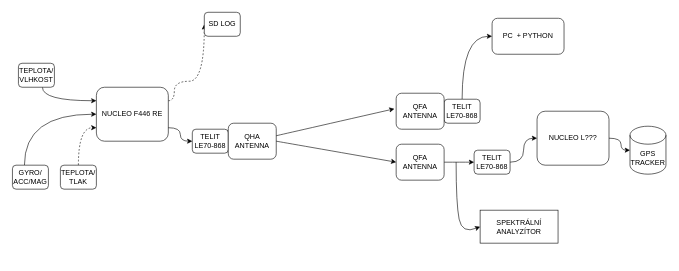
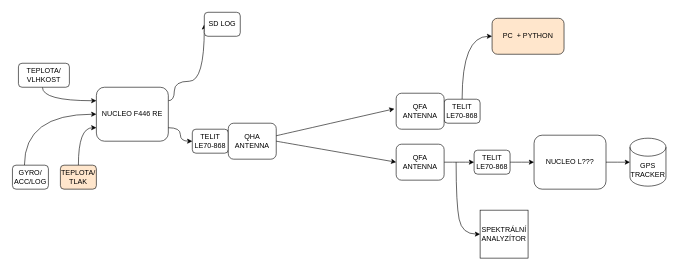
  <mxCell id="0" />
  <mxCell id="1" parent="0" />
- <mxCell id="2" style="edgeStyle=orthogonalEdgeStyle;curved=1;rounded=0;orthogonalLoop=1;jettySize=auto;html=1;exitX=1;exitY=0.25;exitDx=0;exitDy=0;entryX=0;entryY=0.5;entryDx=0;entryDy=0;dashed=1;" edge="1" parent="1" source="3" target="10"><mxGeometry relative="1" as="geometry"><mxPoint x="290" y="145" as="targetPoint" /><Array as="points"><mxPoint x="290" y="168" /><mxPoint x="290" y="135" /></Array></mxGeometry></mxCell>
+ <mxCell id="2" style="edgeStyle=orthogonalEdgeStyle;curved=1;rounded=0;orthogonalLoop=1;jettySize=auto;html=1;exitX=1;exitY=0.25;exitDx=0;exitDy=0;entryX=0;entryY=0.5;entryDx=0;entryDy=0;" edge="1" parent="1" source="3" target="10"><mxGeometry relative="1" as="geometry"><mxPoint x="290" y="145" as="targetPoint" /><Array as="points"><mxPoint x="290" y="168" /><mxPoint x="290" y="135" /></Array></mxGeometry></mxCell>
  <mxCell id="3" value="NUCLEO F446 RE" style="rounded=1;whiteSpace=wrap;html=1;" vertex="1" parent="1"><mxGeometry x="160" y="145" width="120" height="90" as="geometry" /></mxCell>
- <mxCell id="4" value="" style="edgeStyle=orthogonalEdgeStyle;curved=1;rounded=0;orthogonalLoop=1;jettySize=auto;html=1;entryX=0;entryY=0.75;entryDx=0;entryDy=0;dashed=1;" edge="1" parent="1" source="5" target="3"><mxGeometry relative="1" as="geometry"><Array as="points"><mxPoint x="130" y="213" /></Array></mxGeometry></mxCell>
- <mxCell id="5" value="TEPLOTA/&lt;br&gt;TLAK" style="rounded=1;whiteSpace=wrap;html=1;" vertex="1" parent="1"><mxGeometry x="100" y="275" width="60" height="40" as="geometry" /></mxCell>
+ <mxCell id="4" value="" style="edgeStyle=orthogonalEdgeStyle;curved=1;rounded=0;orthogonalLoop=1;jettySize=auto;html=1;entryX=0;entryY=0.75;entryDx=0;entryDy=0;" edge="1" parent="1" source="5" target="3"><mxGeometry relative="1" as="geometry"><Array as="points"><mxPoint x="130" y="213" /></Array></mxGeometry></mxCell>
+ <mxCell id="5" value="TEPLOTA/&lt;br&gt;TLAK" style="rounded=1;whiteSpace=wrap;html=1;fillColor=#ffe6cc;" vertex="1" parent="1"><mxGeometry x="100" y="275" width="60" height="40" as="geometry" /></mxCell>
  <mxCell id="6" style="edgeStyle=orthogonalEdgeStyle;curved=1;rounded=0;orthogonalLoop=1;jettySize=auto;html=1;entryX=0;entryY=0.25;entryDx=0;entryDy=0;" edge="1" parent="1" source="7" target="3"><mxGeometry relative="1" as="geometry"><Array as="points"><mxPoint x="70" y="168" /></Array></mxGeometry></mxCell>
- <mxCell id="7" value="TEPLOTA/&lt;br&gt;VLHKOST" style="rounded=1;whiteSpace=wrap;html=1;" vertex="1" parent="1"><mxGeometry x="30" y="105" width="60" height="40" as="geometry" /></mxCell>
+ <mxCell id="7" value="TEPLOTA/&lt;br&gt;VLHKOST" style="rounded=1;whiteSpace=wrap;html=1;" vertex="1" parent="1"><mxGeometry x="30" y="105" width="85" height="40" as="geometry" /></mxCell>
  <mxCell id="8" style="edgeStyle=orthogonalEdgeStyle;curved=1;rounded=0;orthogonalLoop=1;jettySize=auto;html=1;entryX=0;entryY=0.5;entryDx=0;entryDy=0;" edge="1" parent="1" source="9" target="3"><mxGeometry relative="1" as="geometry"><Array as="points"><mxPoint x="40" y="190" /></Array></mxGeometry></mxCell>
- <mxCell id="9" value="GYRO/&lt;br&gt;ACC/MAG" style="rounded=1;whiteSpace=wrap;html=1;" vertex="1" parent="1"><mxGeometry x="20" y="275" width="60" height="40" as="geometry" /></mxCell>
+ <mxCell id="9" value="GYRO/&lt;br&gt;ACC/LOG" style="rounded=1;whiteSpace=wrap;html=1;" vertex="1" parent="1"><mxGeometry x="20" y="275" width="60" height="40" as="geometry" /></mxCell>
  <mxCell id="10" value="SD LOG" style="rounded=1;whiteSpace=wrap;html=1;" vertex="1" parent="1"><mxGeometry x="340" y="20" width="60" height="40" as="geometry" /></mxCell>
  <mxCell id="11" style="edgeStyle=orthogonalEdgeStyle;curved=1;rounded=0;orthogonalLoop=1;jettySize=auto;html=1;exitX=1;exitY=0.75;exitDx=0;exitDy=0;" edge="1" parent="1" source="3" target="12"><mxGeometry relative="1" as="geometry" /></mxCell>
  <mxCell id="12" value="TELIT&lt;br&gt;LE70-868" style="rounded=1;whiteSpace=wrap;html=1;" vertex="1" parent="1"><mxGeometry x="320" y="215" width="60" height="40" as="geometry" /></mxCell>
  <mxCell id="13" style="edgeStyle=orthogonalEdgeStyle;curved=1;rounded=0;orthogonalLoop=1;jettySize=auto;html=1;exitX=0.5;exitY=0;exitDx=0;exitDy=0;entryX=0;entryY=0.5;entryDx=0;entryDy=0;" edge="1" parent="1" source="14" target="20"><mxGeometry relative="1" as="geometry" /></mxCell>
  <mxCell id="14" value="TELIT&lt;br&gt;LE70-868" style="rounded=1;whiteSpace=wrap;html=1;" vertex="1" parent="1"><mxGeometry x="740" y="165" width="60" height="40" as="geometry" /></mxCell>
  <mxCell id="15" style="edgeStyle=orthogonalEdgeStyle;curved=1;rounded=0;orthogonalLoop=1;jettySize=auto;html=1;exitX=1;exitY=0.5;exitDx=0;exitDy=0;" edge="1" parent="1" source="16" target="18"><mxGeometry relative="1" as="geometry" /></mxCell>
  <mxCell id="16" value="TELIT&lt;br&gt;LE70-868" style="rounded=1;whiteSpace=wrap;html=1;" vertex="1" parent="1"><mxGeometry x="790" y="250" width="60" height="40" as="geometry" /></mxCell>
  <mxCell id="17" style="edgeStyle=orthogonalEdgeStyle;curved=1;rounded=0;orthogonalLoop=1;jettySize=auto;html=1;exitX=1;exitY=0.5;exitDx=0;exitDy=0;entryX=0;entryY=0.5;entryDx=0;entryDy=0;entryPerimeter=0;" edge="1" parent="1" source="18" target="19"><mxGeometry relative="1" as="geometry" /></mxCell>
- <mxCell id="18" value="NUCLEO L???" style="rounded=1;whiteSpace=wrap;html=1;" vertex="1" parent="1"><mxGeometry x="895" y="185" width="120" height="90" as="geometry" /></mxCell>
- <mxCell id="19" value="GPS TRACKER&lt;br&gt;" style="shape=cylinder3;whiteSpace=wrap;html=1;boundedLbl=1;backgroundOutline=1;size=15;" vertex="1" parent="1"><mxGeometry x="1050" y="210" width="60" height="80" as="geometry" /></mxCell>
- <mxCell id="20" value="PC&amp;nbsp; + PYTHON" style="rounded=1;whiteSpace=wrap;html=1;" vertex="1" parent="1"><mxGeometry x="820" y="30" width="120" height="60" as="geometry" /></mxCell>
+ <mxCell id="18" value="NUCLEO L???" style="rounded=1;whiteSpace=wrap;html=1;" vertex="1" parent="1"><mxGeometry x="890" y="225" width="120" height="90" as="geometry" /></mxCell>
+ <mxCell id="19" value="GPS TRACKER&lt;br&gt;" style="shape=cylinder3;whiteSpace=wrap;html=1;boundedLbl=1;backgroundOutline=1;size=15;" vertex="1" parent="1"><mxGeometry x="1050" y="230" width="60" height="80" as="geometry" /></mxCell>
+ <mxCell id="20" value="PC&amp;nbsp; + PYTHON" style="rounded=1;whiteSpace=wrap;html=1;fillColor=#ffe6cc;" vertex="1" parent="1"><mxGeometry x="820" y="30" width="120" height="60" as="geometry" /></mxCell>
  <mxCell id="21" value="QHA&lt;br&gt;ANTENNA" style="rounded=1;whiteSpace=wrap;html=1;" vertex="1" parent="1"><mxGeometry x="380" y="205" width="80" height="60" as="geometry" /></mxCell>
  <mxCell id="22" value="QFA&lt;br&gt;ANTENNA" style="rounded=1;whiteSpace=wrap;html=1;" vertex="1" parent="1"><mxGeometry x="660" y="155" width="80" height="60" as="geometry" /></mxCell>
  <mxCell id="23" style="edgeStyle=orthogonalEdgeStyle;curved=1;rounded=0;orthogonalLoop=1;jettySize=auto;html=1;exitX=1;exitY=0.5;exitDx=0;exitDy=0;" edge="1" parent="1" source="24" target="16"><mxGeometry relative="1" as="geometry"><Array as="points"><mxPoint x="770" y="270" /><mxPoint x="770" y="270" /></Array></mxGeometry></mxCell>
  <mxCell id="24" value="QFA&lt;br&gt;ANTENNA" style="rounded=1;whiteSpace=wrap;html=1;" vertex="1" parent="1"><mxGeometry x="660" y="240" width="80" height="60" as="geometry" /></mxCell>
  <mxCell id="25" value="" style="endArrow=classic;html=1;rounded=0;curved=1;entryX=-0.037;entryY=0.433;entryDx=0;entryDy=0;entryPerimeter=0;" edge="1" parent="1" source="21" target="22"><mxGeometry width="50" height="50" relative="1" as="geometry"><mxPoint x="460" y="240" as="sourcePoint" /><mxPoint x="510" y="190" as="targetPoint" /></mxGeometry></mxCell>
  <mxCell id="26" value="" style="endArrow=classic;html=1;rounded=0;curved=1;entryX=0;entryY=0.5;entryDx=0;entryDy=0;" edge="1" parent="1" target="24"><mxGeometry width="50" height="50" relative="1" as="geometry"><mxPoint x="460" y="235" as="sourcePoint" /><mxPoint x="510" y="185" as="targetPoint" /></mxGeometry></mxCell>
- <mxCell id="27" value="SPEKTRÁLNÍ ANALYZÍTOR" style="whiteSpace=wrap;html=1;aspect=fixed;" vertex="1" parent="1"><mxGeometry x="800" y="350" width="130" height="55" as="geometry" /></mxCell>
+ <mxCell id="27" value="SPEKTRÁLNÍ ANALYZÍTOR" style="whiteSpace=wrap;html=1;aspect=fixed;" vertex="1" parent="1"><mxGeometry x="800" y="350" width="80" height="80" as="geometry" /></mxCell>
  <mxCell id="28" value="" style="curved=1;endArrow=classic;html=1;rounded=0;entryX=0;entryY=0.5;entryDx=0;entryDy=0;" edge="1" parent="1" target="27"><mxGeometry width="50" height="50" relative="1" as="geometry"><mxPoint x="760" y="270" as="sourcePoint" /><mxPoint x="810" y="220" as="targetPoint" /><Array as="points"><mxPoint x="760" y="340" /><mxPoint x="770" y="390" /></Array></mxGeometry></mxCell>
